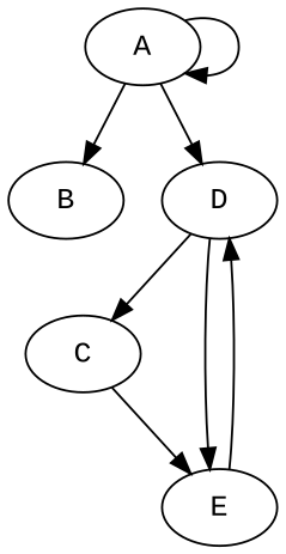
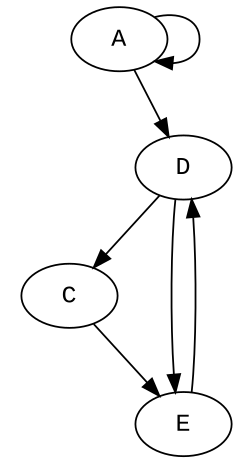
  digraph {
    fontname="Liberation Mono"
    rankdir=TB
    node [fillcolor=white fontname="Liberation Mono" style=filled]
    edge [fontname="Liberation Mono"]
    A
-   B
    D
    C
    E
    A -> A
-   A -> B
    A -> D
    D -> C
    D -> E
    C -> E
    E -> D
  }
